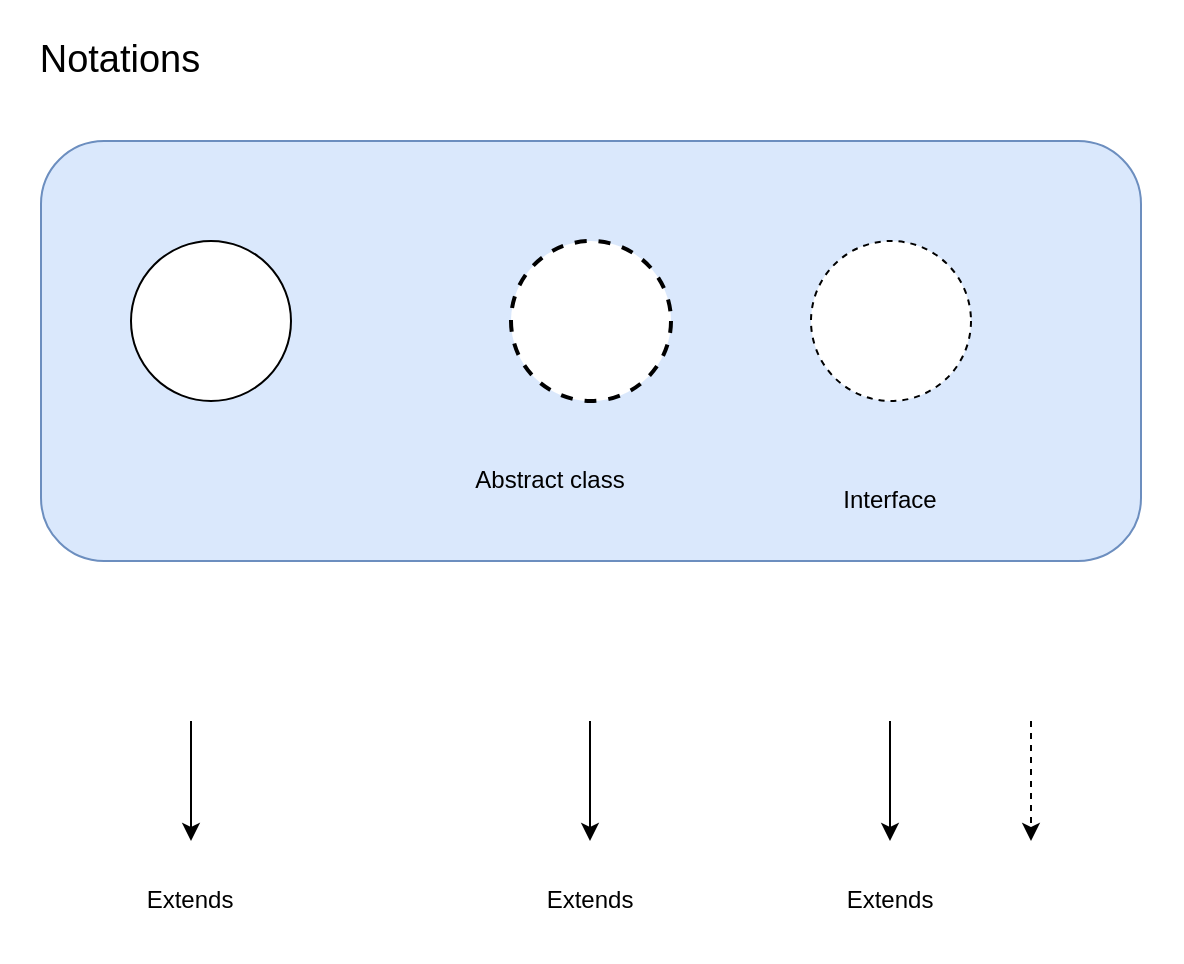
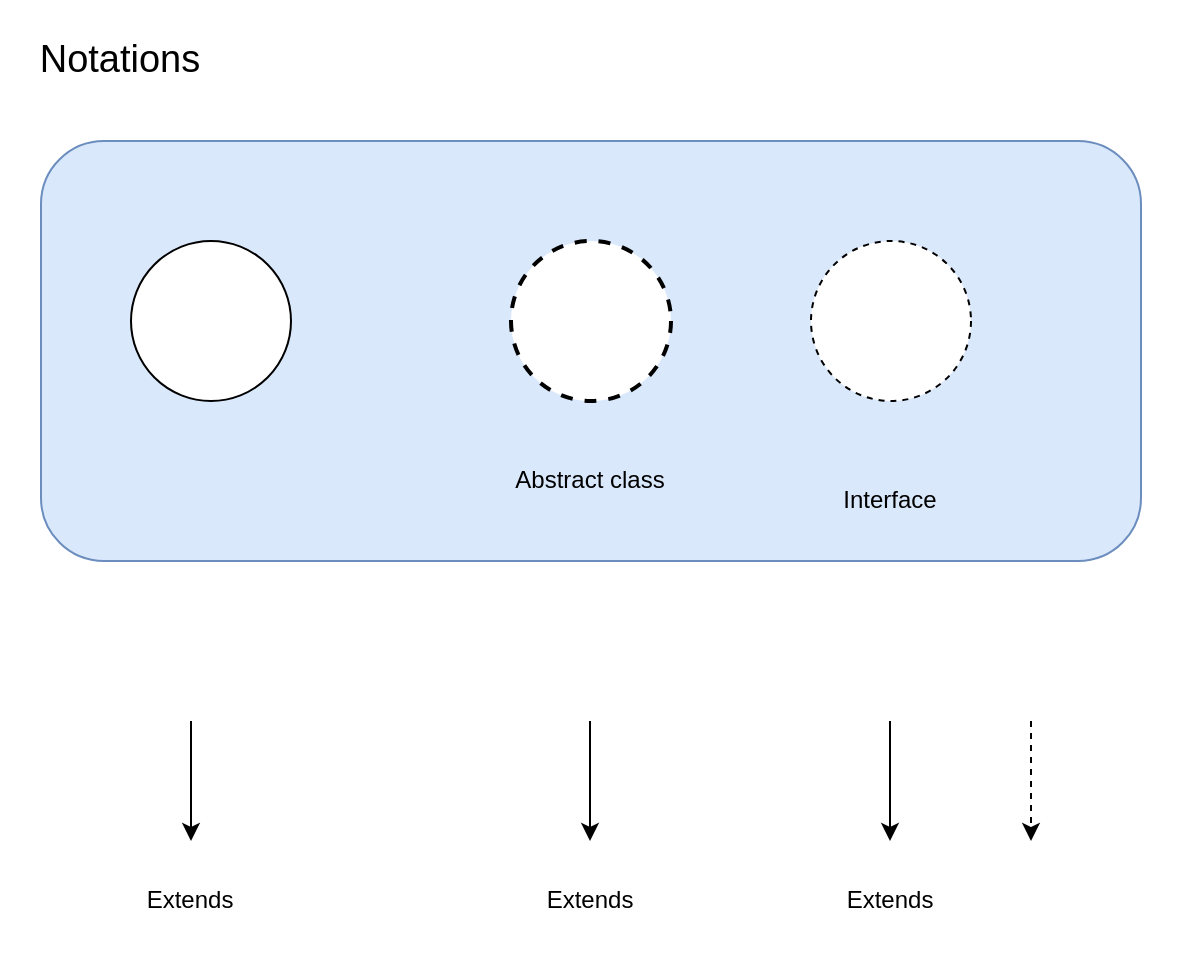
  <mxCell id="0" />
  <mxCell id="1" parent="0" />
  <mxCell id="2" value="" style="rounded=1;whiteSpace=wrap;html=1;fillColor=#dae8fc;strokeColor=#6c8ebf;" parent="1" vertex="1"><mxGeometry x="20" y="70" width="550" height="210" as="geometry" /></mxCell>
  <mxCell id="3" value="" style="ellipse;whiteSpace=wrap;html=1;aspect=fixed;" parent="1" vertex="1"><mxGeometry x="65" y="120" width="80" height="80" as="geometry" /></mxCell>
  <mxCell id="4" value="" style="ellipse;whiteSpace=wrap;html=1;aspect=fixed;dashed=1;" parent="1" vertex="1"><mxGeometry x="405" y="120" width="80" height="80" as="geometry" /></mxCell>
  <mxCell id="5" value="Interface" style="text;html=1;strokeColor=none;fillColor=none;align=center;verticalAlign=middle;whiteSpace=wrap;rounded=0;dashed=1;" parent="1" vertex="1"><mxGeometry x="425" y="240" width="40" height="20" as="geometry" /></mxCell>
  <mxCell id="6" value="" style="ellipse;whiteSpace=wrap;html=1;aspect=fixed;dashed=1;strokeWidth=2;" parent="1" vertex="1"><mxGeometry x="255" y="120" width="80" height="80" as="geometry" /></mxCell>
- <mxCell id="7" value="Abstract class" style="text;html=1;strokeColor=none;fillColor=none;align=center;verticalAlign=middle;whiteSpace=wrap;rounded=0;dashed=1;" parent="1" vertex="1"><mxGeometry x="235" y="230" width="80" height="20" as="geometry" /></mxCell>
+ <mxCell id="7" value="Abstract class" style="text;html=1;strokeColor=none;fillColor=none;align=center;verticalAlign=middle;whiteSpace=wrap;rounded=0;dashed=1;" parent="1" vertex="1"><mxGeometry x="255" y="230" width="80" height="20" as="geometry" /></mxCell>
  <mxCell id="8" value="Notations" style="text;html=1;strokeColor=none;fillColor=none;align=center;verticalAlign=middle;whiteSpace=wrap;rounded=0;dashed=1;fontSize=19;" parent="1" vertex="1"><mxGeometry x="40" y="20" width="40" height="20" as="geometry" /></mxCell>
  <mxCell id="9" value="" style="endArrow=classic;html=1;fontSize=19;" parent="1" edge="1"><mxGeometry width="50" height="50" relative="1" as="geometry"><mxPoint x="95" y="360" as="sourcePoint" /><mxPoint x="95" y="420" as="targetPoint" /></mxGeometry></mxCell>
  <mxCell id="10" value="Extends" style="text;html=1;strokeColor=none;fillColor=none;align=center;verticalAlign=middle;whiteSpace=wrap;rounded=0;dashed=1;fontSize=12;" parent="1" vertex="1"><mxGeometry x="75" y="440" width="40" height="20" as="geometry" /></mxCell>
  <mxCell id="11" value="" style="endArrow=classic;html=1;fontSize=19;" parent="1" edge="1"><mxGeometry width="50" height="50" relative="1" as="geometry"><mxPoint x="444.5" y="360" as="sourcePoint" /><mxPoint x="444.5" y="420" as="targetPoint" /></mxGeometry></mxCell>
  <mxCell id="12" value="Extends" style="text;html=1;strokeColor=none;fillColor=none;align=center;verticalAlign=middle;whiteSpace=wrap;rounded=0;dashed=1;fontSize=12;" parent="1" vertex="1"><mxGeometry x="275" y="440" width="40" height="20" as="geometry" /></mxCell>
  <mxCell id="13" value="" style="endArrow=classic;html=1;fontSize=19;" parent="1" edge="1"><mxGeometry width="50" height="50" relative="1" as="geometry"><mxPoint x="294.5" y="360" as="sourcePoint" /><mxPoint x="294.5" y="420" as="targetPoint" /></mxGeometry></mxCell>
  <mxCell id="14" value="Extends" style="text;html=1;strokeColor=none;fillColor=none;align=center;verticalAlign=middle;whiteSpace=wrap;rounded=0;dashed=1;fontSize=12;" parent="1" vertex="1"><mxGeometry x="425" y="440" width="40" height="20" as="geometry" /></mxCell>
  <mxCell id="15" value="" style="endArrow=classic;html=1;fontSize=19;dashed=1;" parent="1" edge="1"><mxGeometry width="50" height="50" relative="1" as="geometry"><mxPoint x="515" y="360" as="sourcePoint" /><mxPoint x="515" y="420" as="targetPoint" /></mxGeometry></mxCell>
